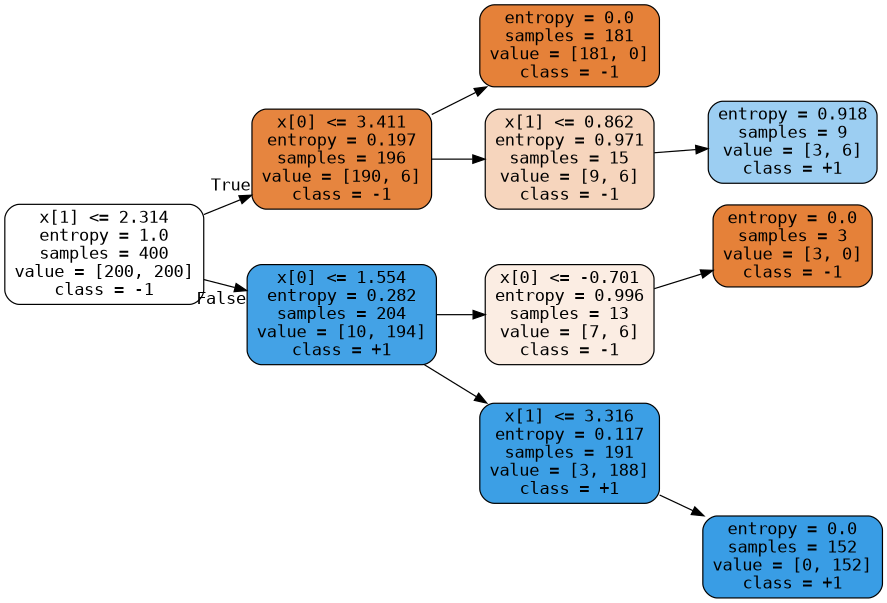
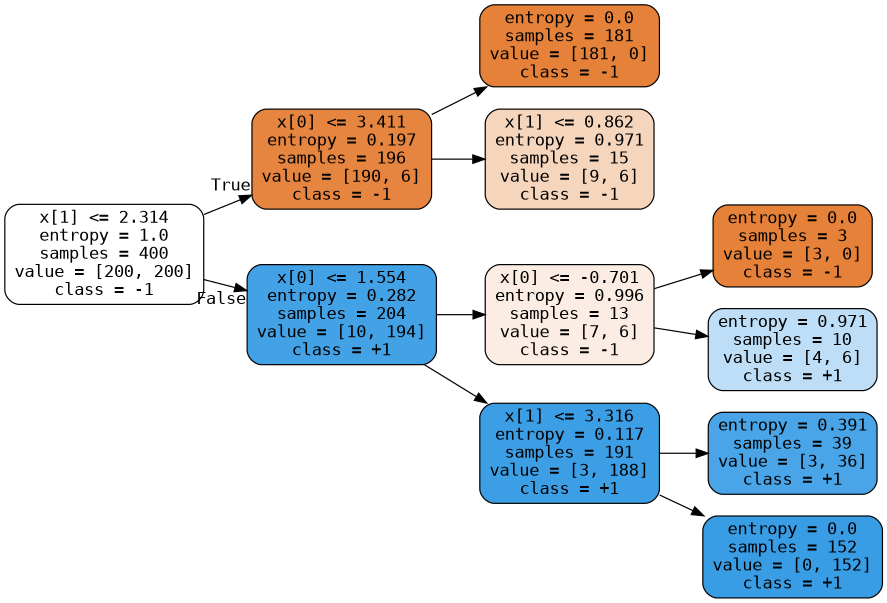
  digraph {
    fontname="DejaVu Sans Mono"
    rankdir=LR
    node [color=black fillcolor="#e58139" fontname="DejaVu Sans Mono" shape=box style="filled, rounded"]
    edge [fontname="DejaVu Sans Mono"]
    n1 [fillcolor="#ffffff" label="x[1] <= 2.314\nentropy = 1.0\nsamples = 400\nvalue = [200, 200]\nclass = -1"]
    n2 [fillcolor="#e6853f" label="x[0] <= 3.411\nentropy = 0.197\nsamples = 196\nvalue = [190, 6]\nclass = -1"]
    n3 [fillcolor="#43a2e6" label="x[0] <= 1.554\nentropy = 0.282\nsamples = 204\nvalue = [10, 194]\nclass = +1"]
    n4 [label="entropy = 0.0\nsamples = 181\nvalue = [181, 0]\nclass = -1"]
    n5 [fillcolor="#f6d5bd" label="x[1] <= 0.862\nentropy = 0.971\nsamples = 15\nvalue = [9, 6]\nclass = -1"]
    n6 [fillcolor="#fbede3" label="x[0] <= -0.701\nentropy = 0.996\nsamples = 13\nvalue = [7, 6]\nclass = -1"]
    n7 [fillcolor="#3c9fe5" label="x[1] <= 3.316\nentropy = 0.117\nsamples = 191\nvalue = [3, 188]\nclass = +1"]
-   n8 [fillcolor="#9ccef2" label="entropy = 0.918\nsamples = 9\nvalue = [3, 6]\nclass = +1"]
    n9 [label="entropy = 0.0\nsamples = 3\nvalue = [3, 0]\nclass = -1"]
+   n10 [fillcolor="#bddef6" label="entropy = 0.971\nsamples = 10\nvalue = [4, 6]\nclass = +1"]
+   n11 [fillcolor="#49a5e7" label="entropy = 0.391\nsamples = 39\nvalue = [3, 36]\nclass = +1"]
    n12 [fillcolor="#399de5" label="entropy = 0.0\nsamples = 152\nvalue = [0, 152]\nclass = +1"]
    n1 -> n2 [headlabel=True labelangle=45 labeldistance=2.5]
    n1 -> n3 [headlabel=False labelangle=-45 labeldistance=2.5]
    n2 -> n4
    n2 -> n5
    n3 -> n6
    n3 -> n7
-   n5 -> n8
    n6 -> n9
+   n6 -> n10
+   n7 -> n11
    n7 -> n12
  }
